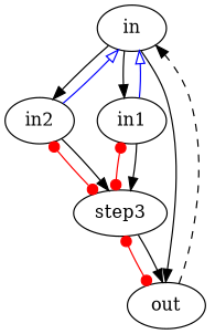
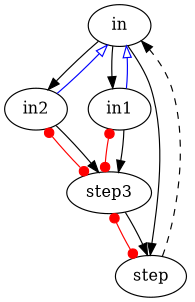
  digraph {
    in
    in2
    in1
-   out
+   out [label=step]
    step3
    in -> in2
    in -> in1
    in -> out
    in2 -> in [arrowhead=onormal color=blue]
    in2 -> step3 [arrowhead=dot arrowtail=dot color=red dir=both]
    in2 -> step3
    in1 -> in [arrowhead=onormal color=blue]
    in1 -> step3 [arrowhead=dot arrowtail=dot color=red dir=both]
    in1 -> step3
    out -> in [style=dashed]
    step3 -> out [arrowhead=dot arrowtail=dot color=red dir=both]
    step3 -> out
  }
